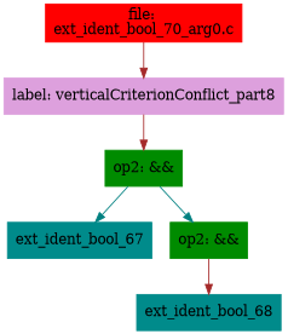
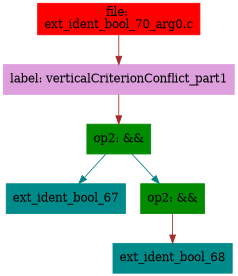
  digraph {
    node [color=green4 shape=box style=filled]
    edge [color=brown]
    n1 [color=red label="file: \next_ident_bool_70_arg0.c"]
-   n2 [color=plum label="label: verticalCriterionConflict_part8"]
+   n2 [color=plum label="label: verticalCriterionConflict_part1"]
    n3 [label="op2: &&"]
    n4 [color=cyan4 label=ext_ident_bool_67]
    n5 [label="op2: &&"]
    n6 [color=cyan4 label=ext_ident_bool_68]
    n1 -> n2
    n2 -> n3
    n3 -> n4 [color=teal]
    n3 -> n5 [color=teal]
    n5 -> n6
  }
